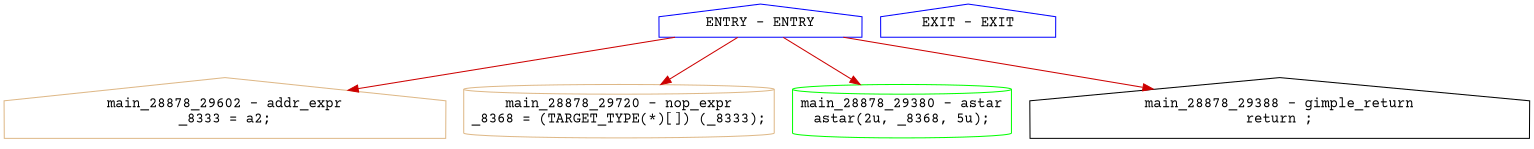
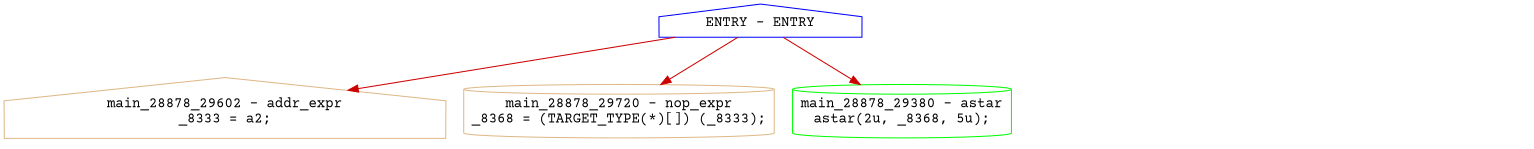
  digraph {
    fontname="Courier Prime"
    node [color=blue fontname="Courier Prime" shape=house]
    edge [color=red3 fontname="Courier Prime"]
    n1 [label="ENTRY - ENTRY"]
    n2 [color=burlywood label="main_28878_29602 - addr_expr\n_8333 = a2;\n"]
    n3 [color=burlywood label="main_28878_29720 - nop_expr\n_8368 = (TARGET_TYPE(*)[]) (_8333);\n" shape=cylinder]
    n4 [color=green label="main_28878_29380 - astar\nastar(2u, _8368, 5u);\n" shape=cylinder]
-   n5 [label="main_28878_29388 - gimple_return\nreturn ;\n" color=""]
-   n6 [label="EXIT - EXIT"]
    n1 -> n2
    n1 -> n3
    n1 -> n4
-   n1 -> n5
  }
